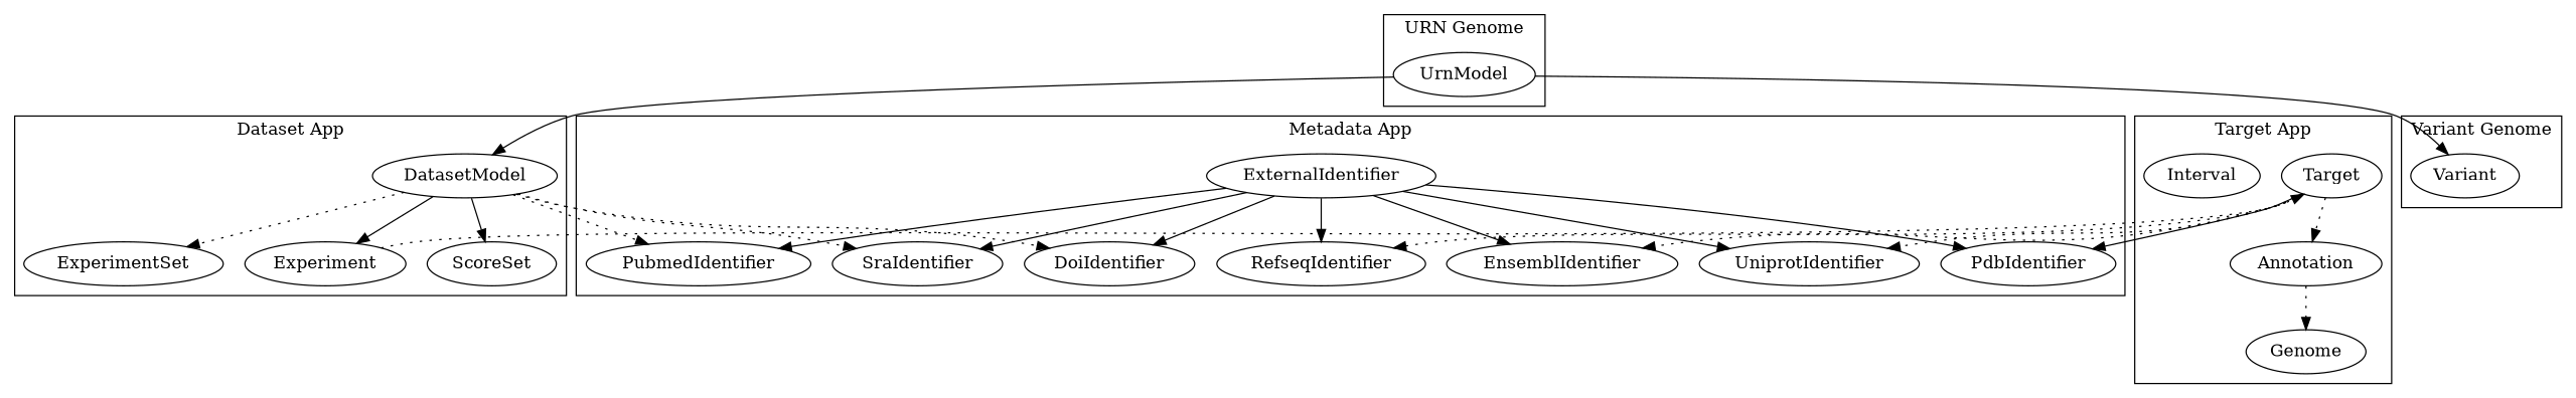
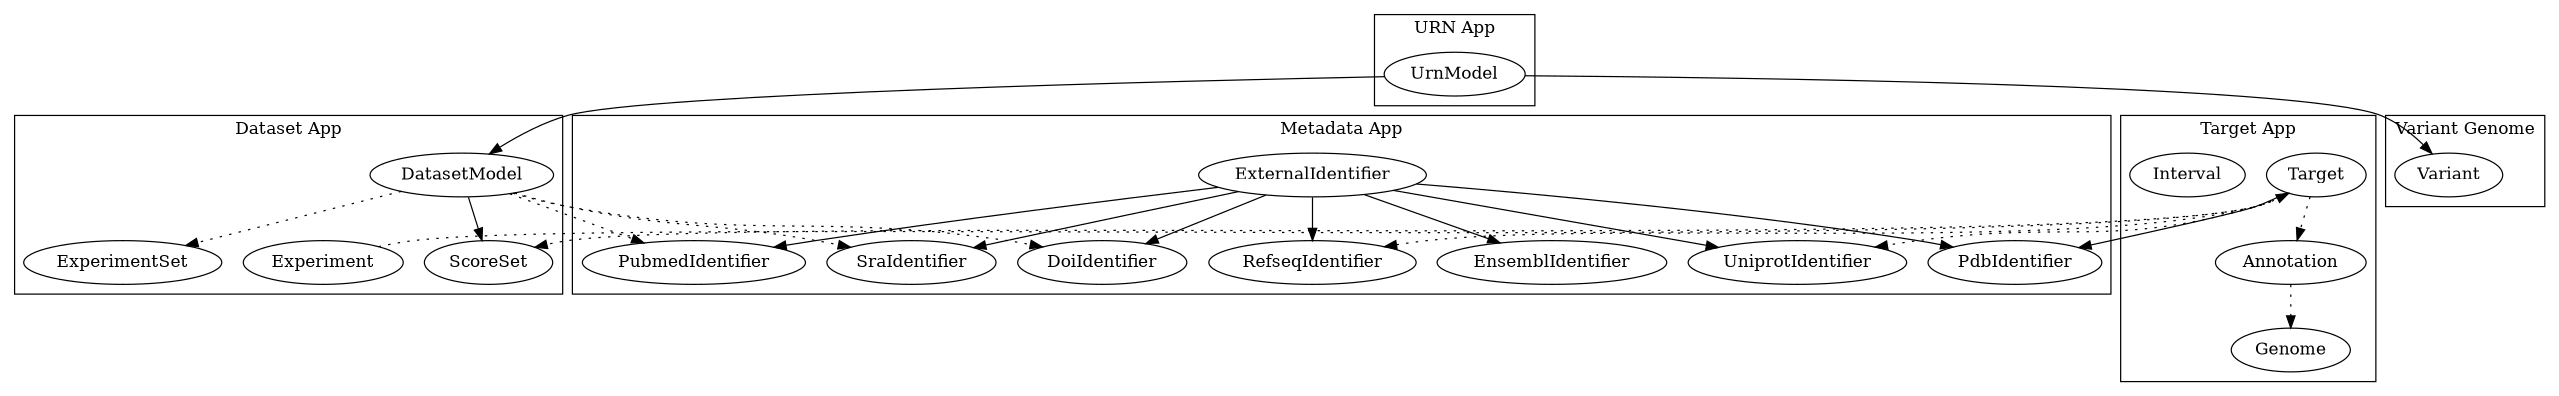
  digraph {
    UrnModel
    DatasetModel
    ExperimentSet
    Experiment
    ScoreSet
    Variant
    ExternalIdentifier
    SraIdentifier
    DoiIdentifier
    PubmedIdentifier
    RefseqIdentifier
    EnsemblIdentifier
    UniprotIdentifier
    PdbIdentifier
    Target
    Annotation
    Genome
    Interval
    subgraph cluster_1 {
-     label="URN Genome"
+     label="URN App"
      UrnModel
    }
    subgraph cluster_2 {
      label="Dataset App"
      DatasetModel
      ExperimentSet
      Experiment
      ScoreSet
    }
    subgraph cluster_3 {
      label="Variant Genome"
      Variant
    }
    subgraph cluster_4 {
      label="Metadata App"
      ExternalIdentifier
      SraIdentifier
      DoiIdentifier
      PubmedIdentifier
      RefseqIdentifier
      EnsemblIdentifier
      UniprotIdentifier
      PdbIdentifier
    }
    subgraph cluster_5 {
      label="Target App"
      Target
      Annotation
      Genome
      Interval
    }
    UrnModel -> DatasetModel
    UrnModel -> Variant
    DatasetModel -> ExperimentSet [style=dotted]
-   DatasetModel -> Experiment
    DatasetModel -> ScoreSet
    DatasetModel -> SraIdentifier [style=dotted]
    DatasetModel -> DoiIdentifier [style=dotted]
    DatasetModel -> PubmedIdentifier [style=dotted]
    Experiment -> Target [style=dotted]
    ExternalIdentifier -> SraIdentifier
    ExternalIdentifier -> DoiIdentifier
    ExternalIdentifier -> PubmedIdentifier
    ExternalIdentifier -> RefseqIdentifier
    ExternalIdentifier -> EnsemblIdentifier
    ExternalIdentifier -> UniprotIdentifier
    ExternalIdentifier -> PdbIdentifier
    Target -> RefseqIdentifier [style=dotted]
-   Target -> EnsemblIdentifier [style=dotted]
+   Target -> ScoreSet [style=dotted]
    Target -> UniprotIdentifier [style=dotted]
    Target -> PdbIdentifier [style=solid]
    Target -> Annotation [style=dotted]
    Annotation -> Genome [style=dotted]
  }
